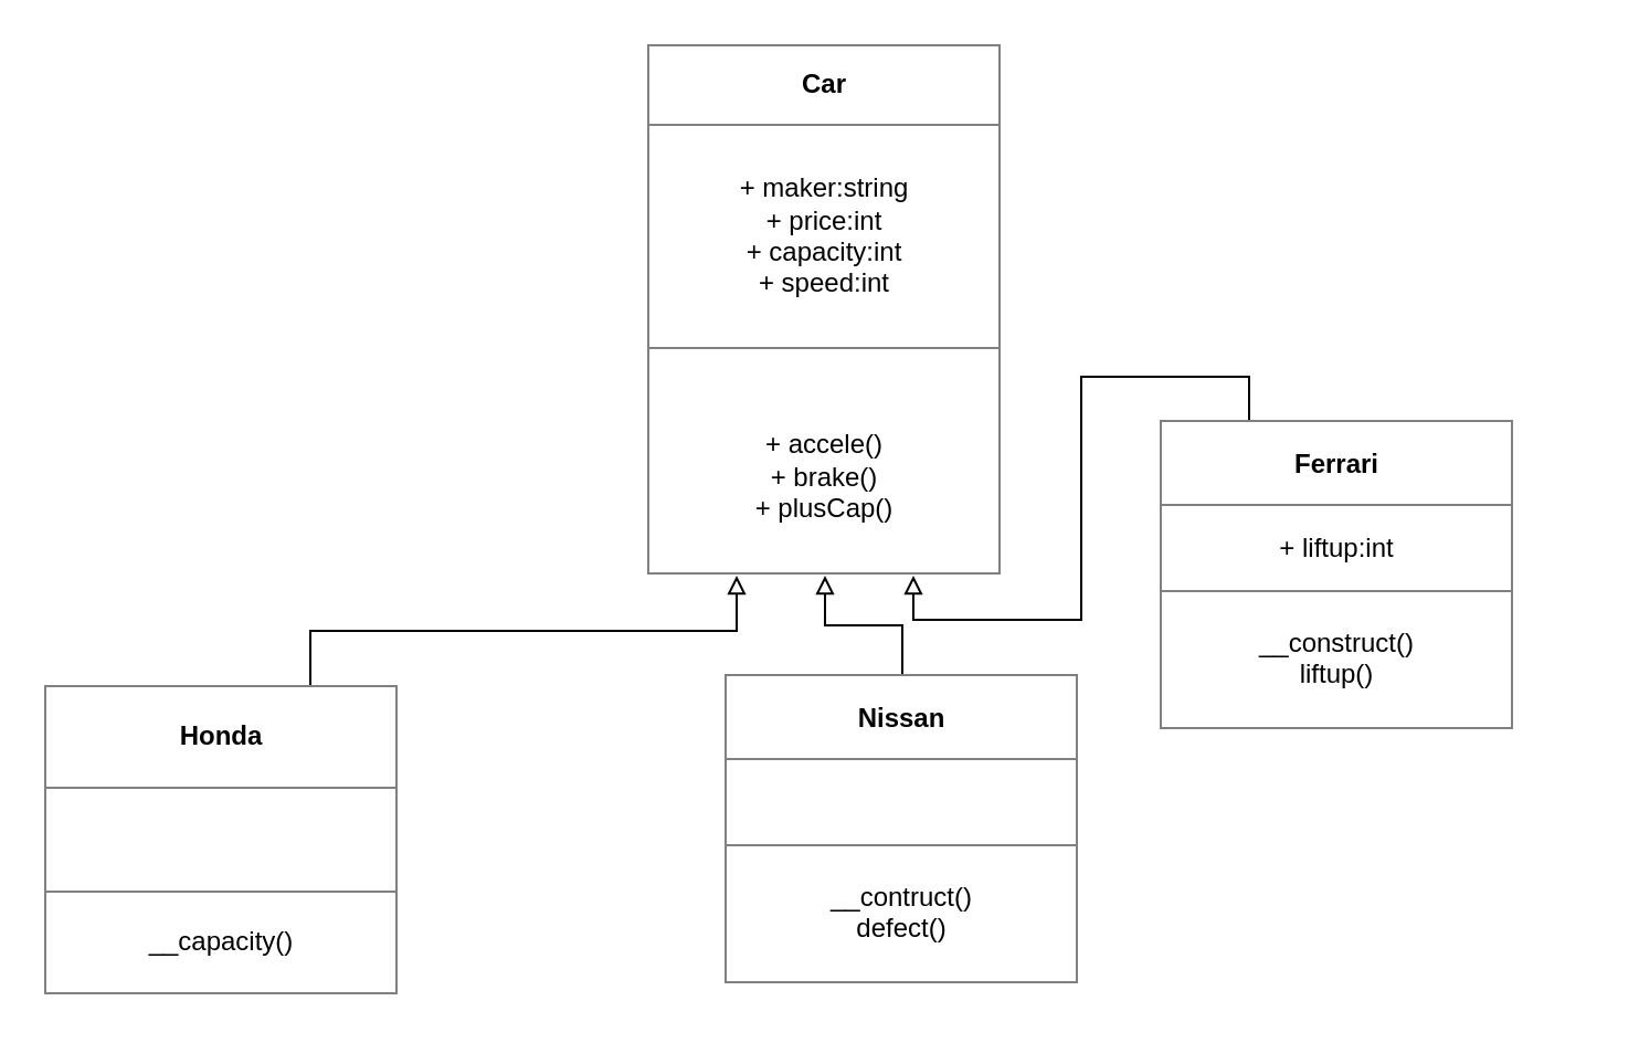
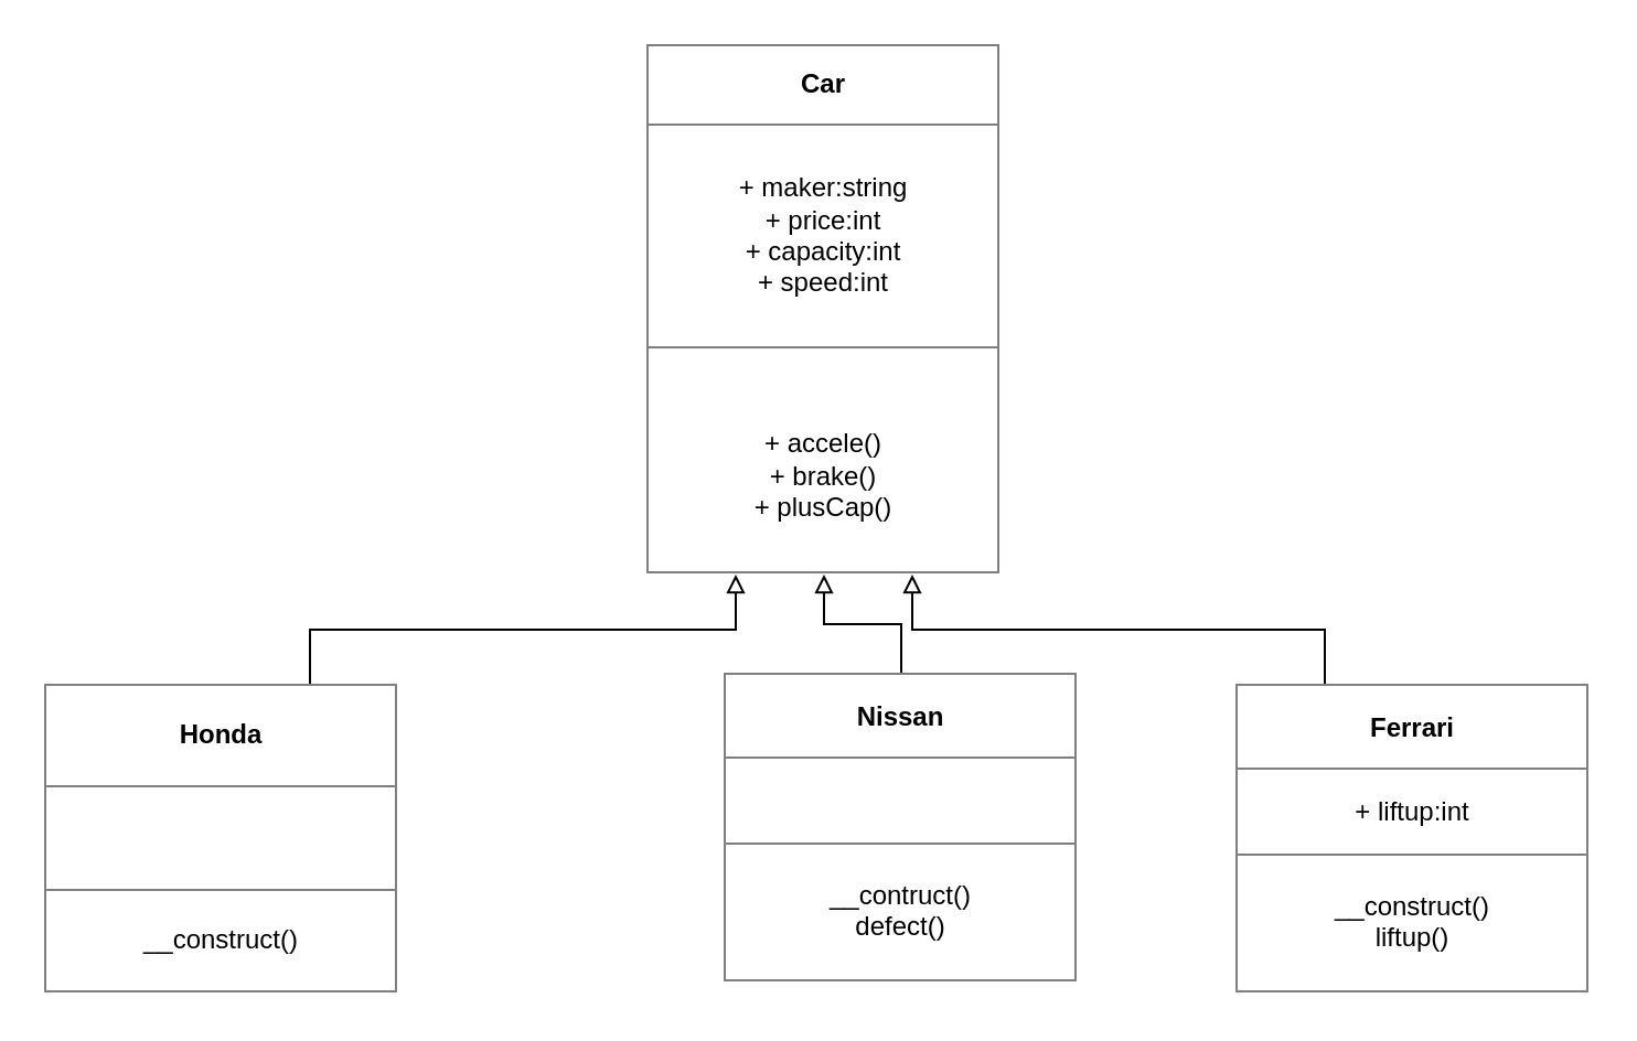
  <mxCell id="0" />
  <mxCell id="1" parent="0" />
  <mxCell id="2" value="" style="group" parent="1" vertex="1" connectable="0"><mxGeometry x="20" y="20" width="700" height="430" as="geometry" /></mxCell>
  <mxCell id="3" value="&lt;table border=&quot;1&quot; width=&quot;100%&quot; cellpadding=&quot;4&quot; style=&quot;width: 100% ; height: 100% ; border-collapse: collapse&quot;&gt;&lt;tbody&gt;&lt;tr&gt;&lt;th align=&quot;center&quot;&gt;Car&lt;/th&gt;&lt;/tr&gt;&lt;tr&gt;&lt;td align=&quot;center&quot;&gt;+ maker:string&lt;br&gt;+ price:int&lt;br&gt;+ capacity:int&lt;br&gt;+ speed:int&lt;/td&gt;&lt;/tr&gt;&lt;tr&gt;&lt;td align=&quot;center&quot;&gt;&lt;br&gt;+ accele()&lt;br&gt;+ brake()&lt;br&gt;+ plusCap()&lt;/td&gt;&lt;/tr&gt;&lt;/tbody&gt;&lt;/table&gt;" style="text;html=1;strokeColor=none;fillColor=none;overflow=fill;" parent="2" vertex="1"><mxGeometry x="273" width="160" height="240" as="geometry" /></mxCell>
  <mxCell id="4" style="edgeStyle=orthogonalEdgeStyle;rounded=0;orthogonalLoop=1;jettySize=auto;html=1;exitX=0.75;exitY=0;exitDx=0;exitDy=0;entryX=0.25;entryY=1;entryDx=0;entryDy=0;endArrow=block;endFill=0;" parent="2" source="5" target="3" edge="1"><mxGeometry relative="1" as="geometry" /></mxCell>
- <mxCell id="5" value="&lt;table border=&quot;1&quot; width=&quot;100%&quot; cellpadding=&quot;4&quot; style=&quot;width: 100% ; height: 100% ; border-collapse: collapse&quot;&gt;&lt;tbody&gt;&lt;tr&gt;&lt;th align=&quot;center&quot;&gt;Honda&lt;/th&gt;&lt;/tr&gt;&lt;tr&gt;&lt;td align=&quot;center&quot;&gt;&lt;br&gt;&lt;/td&gt;&lt;/tr&gt;&lt;tr&gt;&lt;td align=&quot;center&quot;&gt;__capacity()&lt;/td&gt;&lt;/tr&gt;&lt;/tbody&gt;&lt;/table&gt;" style="text;html=1;strokeColor=none;fillColor=none;overflow=fill;" parent="2" vertex="1"><mxGeometry y="290" width="160" height="140" as="geometry" /></mxCell>
+ <mxCell id="5" value="&lt;table border=&quot;1&quot; width=&quot;100%&quot; cellpadding=&quot;4&quot; style=&quot;width: 100% ; height: 100% ; border-collapse: collapse&quot;&gt;&lt;tbody&gt;&lt;tr&gt;&lt;th align=&quot;center&quot;&gt;Honda&lt;/th&gt;&lt;/tr&gt;&lt;tr&gt;&lt;td align=&quot;center&quot;&gt;&lt;br&gt;&lt;/td&gt;&lt;/tr&gt;&lt;tr&gt;&lt;td align=&quot;center&quot;&gt;__construct()&lt;/td&gt;&lt;/tr&gt;&lt;/tbody&gt;&lt;/table&gt;" style="text;html=1;strokeColor=none;fillColor=none;overflow=fill;" parent="2" vertex="1"><mxGeometry y="290" width="160" height="140" as="geometry" /></mxCell>
  <mxCell id="6" style="edgeStyle=orthogonalEdgeStyle;rounded=0;orthogonalLoop=1;jettySize=auto;html=1;exitX=0.25;exitY=0;exitDx=0;exitDy=0;entryX=0.75;entryY=1;entryDx=0;entryDy=0;endArrow=block;endFill=0;" parent="2" source="7" target="3" edge="1"><mxGeometry relative="1" as="geometry" /></mxCell>
- <mxCell id="7" value="&lt;table border=&quot;1&quot; width=&quot;100%&quot; cellpadding=&quot;4&quot; style=&quot;width: 100% ; height: 100% ; border-collapse: collapse&quot;&gt;&lt;tbody&gt;&lt;tr&gt;&lt;th align=&quot;center&quot;&gt;Ferrari&lt;/th&gt;&lt;/tr&gt;&lt;tr&gt;&lt;td align=&quot;center&quot;&gt;+ liftup:int&lt;/td&gt;&lt;/tr&gt;&lt;tr&gt;&lt;td align=&quot;center&quot;&gt;__construct()&lt;br&gt;liftup()&lt;/td&gt;&lt;/tr&gt;&lt;/tbody&gt;&lt;/table&gt;" style="text;html=1;strokeColor=none;fillColor=none;overflow=fill;" parent="2" vertex="1"><mxGeometry x="505" y="170" width="160" height="140" as="geometry" /></mxCell>
+ <mxCell id="7" value="&lt;table border=&quot;1&quot; width=&quot;100%&quot; cellpadding=&quot;4&quot; style=&quot;width: 100% ; height: 100% ; border-collapse: collapse&quot;&gt;&lt;tbody&gt;&lt;tr&gt;&lt;th align=&quot;center&quot;&gt;Ferrari&lt;/th&gt;&lt;/tr&gt;&lt;tr&gt;&lt;td align=&quot;center&quot;&gt;+ liftup:int&lt;/td&gt;&lt;/tr&gt;&lt;tr&gt;&lt;td align=&quot;center&quot;&gt;__construct()&lt;br&gt;liftup()&lt;/td&gt;&lt;/tr&gt;&lt;/tbody&gt;&lt;/table&gt;" style="text;html=1;strokeColor=none;fillColor=none;overflow=fill;" parent="2" vertex="1"><mxGeometry x="540" y="290" width="160" height="140" as="geometry" /></mxCell>
  <mxCell id="8" style="edgeStyle=orthogonalEdgeStyle;rounded=0;orthogonalLoop=1;jettySize=auto;html=1;exitX=0.5;exitY=0;exitDx=0;exitDy=0;entryX=0.5;entryY=1;entryDx=0;entryDy=0;endArrow=block;endFill=0;" parent="2" source="9" target="3" edge="1"><mxGeometry relative="1" as="geometry" /></mxCell>
  <mxCell id="9" value="&lt;table border=&quot;1&quot; width=&quot;100%&quot; cellpadding=&quot;4&quot; style=&quot;width: 100% ; height: 100% ; border-collapse: collapse&quot;&gt;&lt;tbody&gt;&lt;tr&gt;&lt;th align=&quot;center&quot;&gt;Nissan&lt;/th&gt;&lt;/tr&gt;&lt;tr&gt;&lt;td align=&quot;center&quot;&gt;&lt;br&gt;&lt;/td&gt;&lt;/tr&gt;&lt;tr&gt;&lt;td align=&quot;center&quot;&gt;__contruct()&lt;br&gt;defect()&lt;/td&gt;&lt;/tr&gt;&lt;/tbody&gt;&lt;/table&gt;" style="text;html=1;strokeColor=none;fillColor=none;overflow=fill;" parent="2" vertex="1"><mxGeometry x="308" y="285" width="160" height="140" as="geometry" /></mxCell>
